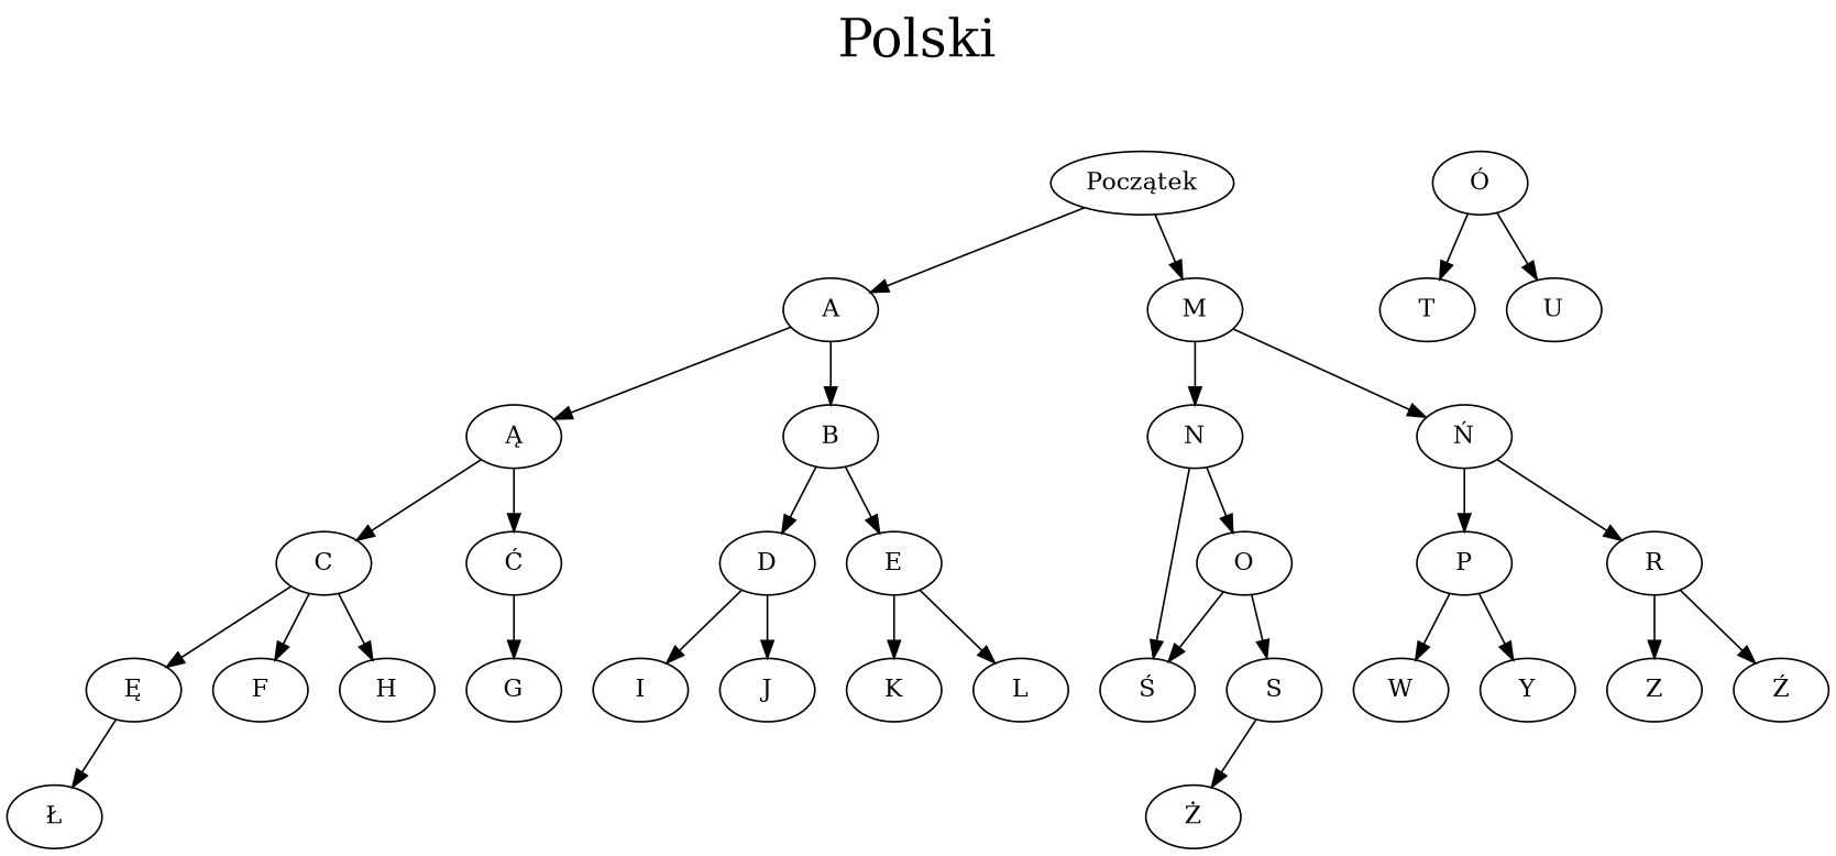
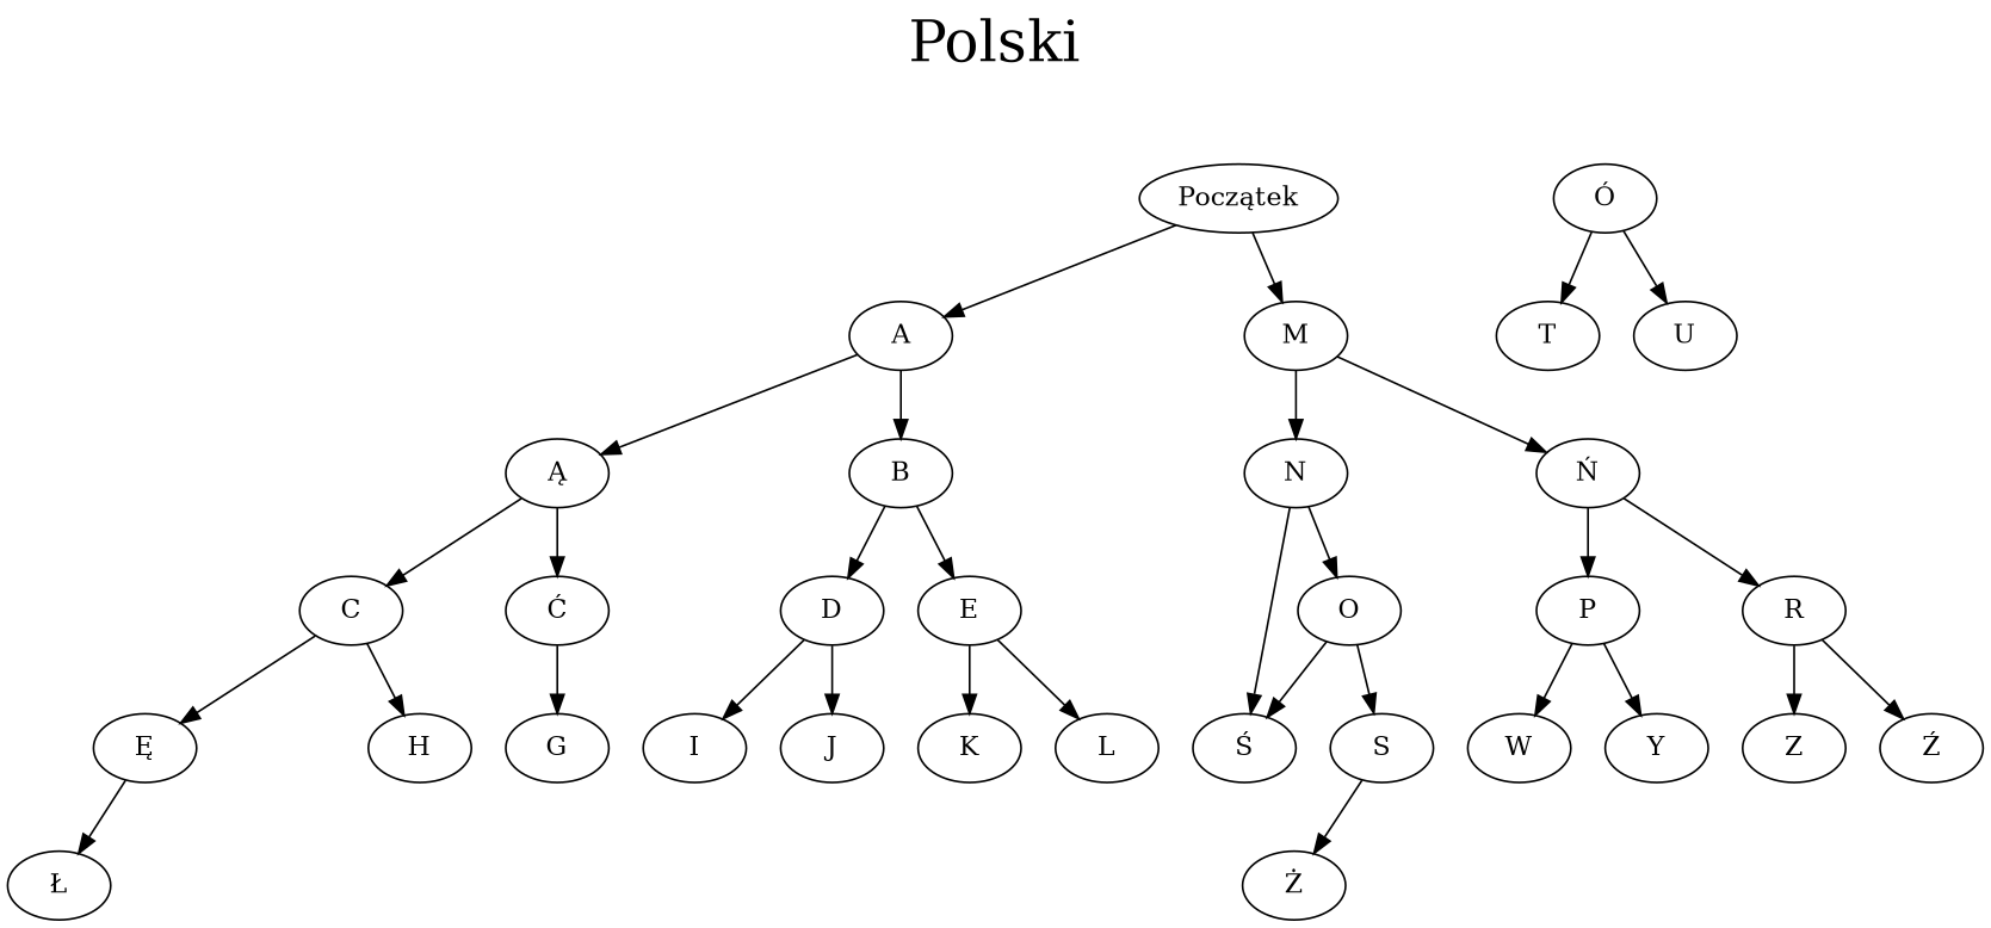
  digraph {
    fontsize=30
    label=Polski
    labelloc=top
    "Początek"
    A
    M
    "Ą"
    B
    N
    "Ń"
    C
    "Ć"
    D
    E
    "Ę"
-   F
    H
    G
    I
    J
    K
    L
    "Ł"
    empty1 [style=invis width=.1]
    O
    "Ś"
    P
    R
    S
    "Ó"
    T
    U
    W
    Y
    Z
    "Ź"
    "Ż"
    empty2 [style=invis width=.1]
    "Początek" -> A
    "Początek" -> M
    A -> "Ą"
    A -> B
    M -> N
    M -> "Ń"
    "Ą" -> C
    "Ą" -> "Ć"
    B -> D
    B -> E
    N -> O
    N -> "Ś"
    "Ń" -> P
    "Ń" -> R
    C -> "Ę"
-   C -> F
    C -> H
    "Ć" -> G
    D -> I
    D -> J
    E -> K
    E -> L
    "Ę" -> "Ł"
    "Ę" -> empty1 [style=invis]
    O -> "Ś"
    O -> S
    P -> W
    P -> Y
    R -> Z
    R -> "Ź"
    S -> "Ż"
    S -> empty2 [style=invis]
    "Ó" -> T
    "Ó" -> U
  }
